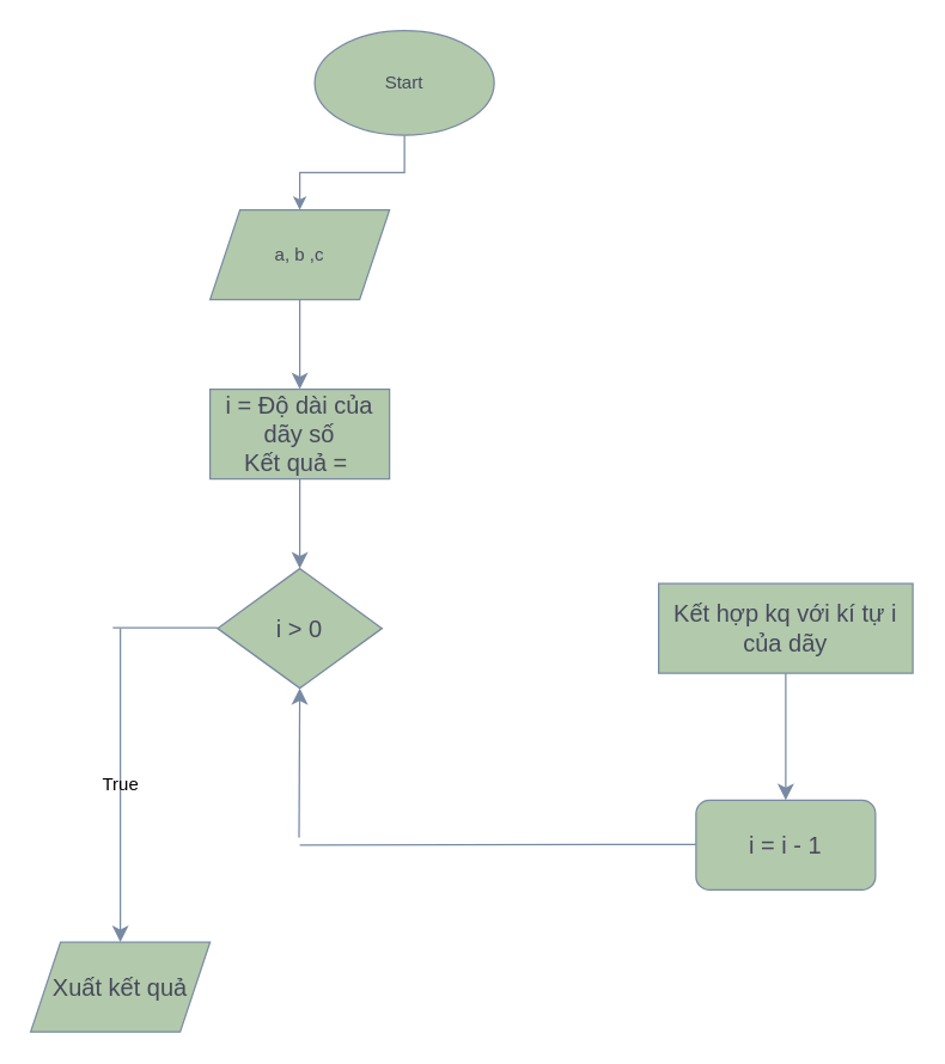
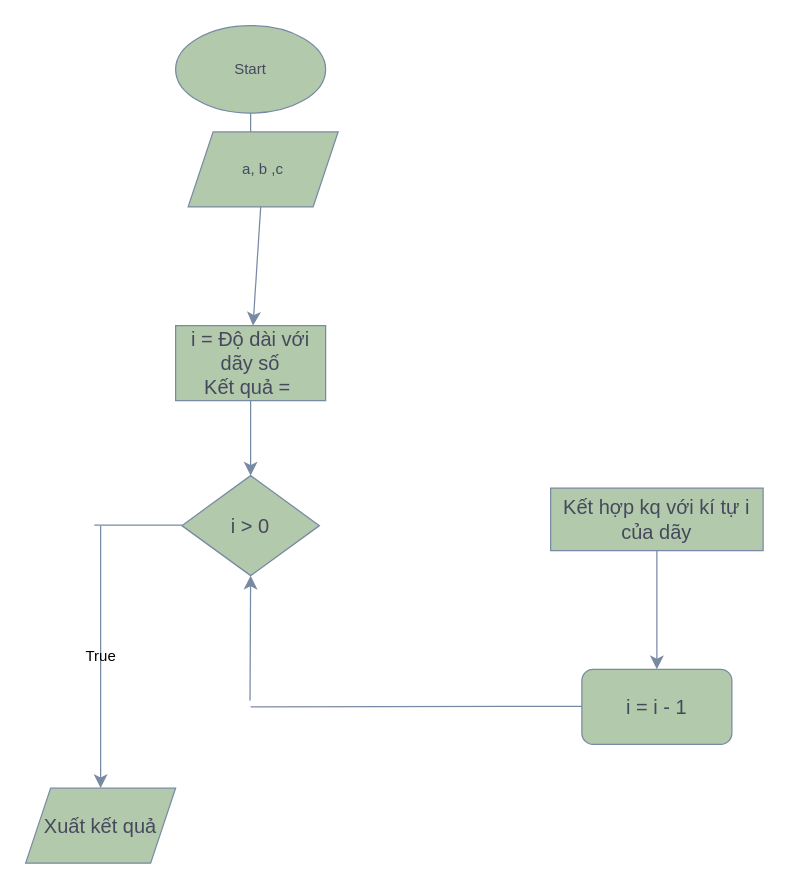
  <mxCell id="0" />
  <mxCell id="1" parent="0" />
  <mxCell id="2" value="" style="edgeStyle=orthogonalEdgeStyle;rounded=0;orthogonalLoop=1;jettySize=auto;html=1;labelBackgroundColor=none;strokeColor=#788AA3;fontColor=default;" edge="1" parent="1" source="3" target="5"><mxGeometry relative="1" as="geometry" /></mxCell>
- <mxCell id="3" value="Start" style="ellipse;whiteSpace=wrap;html=1;labelBackgroundColor=none;fillColor=#B2C9AB;strokeColor=#788AA3;fontColor=#46495D;" vertex="1" parent="1"><mxGeometry x="210" y="20" width="120" height="70" as="geometry" /></mxCell>
+ <mxCell id="3" value="Start" style="ellipse;whiteSpace=wrap;html=1;labelBackgroundColor=none;fillColor=#B2C9AB;strokeColor=#788AA3;fontColor=#46495D;" vertex="1" parent="1"><mxGeometry x="140" y="20" width="120" height="70" as="geometry" /></mxCell>
  <mxCell id="4" value="" style="edgeStyle=none;curved=1;rounded=0;orthogonalLoop=1;jettySize=auto;html=1;fontSize=12;startSize=8;endSize=8;labelBackgroundColor=none;strokeColor=#788AA3;fontColor=default;" edge="1" parent="1" source="5" target="7"><mxGeometry relative="1" as="geometry" /></mxCell>
- <mxCell id="5" value="a, b ,c" style="shape=parallelogram;perimeter=parallelogramPerimeter;whiteSpace=wrap;html=1;fixedSize=1;labelBackgroundColor=none;fillColor=#B2C9AB;strokeColor=#788AA3;fontColor=#46495D;" vertex="1" parent="1"><mxGeometry x="140" y="140" width="120" height="60" as="geometry" /></mxCell>
+ <mxCell id="5" value="a, b ,c" style="shape=parallelogram;perimeter=parallelogramPerimeter;whiteSpace=wrap;html=1;fixedSize=1;labelBackgroundColor=none;fillColor=#B2C9AB;strokeColor=#788AA3;fontColor=#46495D;" vertex="1" parent="1"><mxGeometry x="150" y="105" width="120" height="60" as="geometry" /></mxCell>
  <mxCell id="6" value="" style="edgeStyle=none;curved=1;rounded=0;orthogonalLoop=1;jettySize=auto;html=1;fontSize=12;startSize=8;endSize=8;labelBackgroundColor=none;strokeColor=#788AA3;fontColor=default;" edge="1" parent="1" source="7" target="8"><mxGeometry relative="1" as="geometry" /></mxCell>
- <mxCell id="7" value="i = Độ dài của dãy số&lt;br&gt;Kết quả =&amp;nbsp;" style="rounded=0;whiteSpace=wrap;html=1;fontSize=16;labelBackgroundColor=none;fillColor=#B2C9AB;strokeColor=#788AA3;fontColor=#46495D;" vertex="1" parent="1"><mxGeometry x="140" y="260" width="120" height="60" as="geometry" /></mxCell>
+ <mxCell id="7" value="i = Độ dài với dãy số&lt;br&gt;Kết quả =&amp;nbsp;" style="rounded=0;whiteSpace=wrap;html=1;fontSize=16;labelBackgroundColor=none;fillColor=#B2C9AB;strokeColor=#788AA3;fontColor=#46495D;" vertex="1" parent="1"><mxGeometry x="140" y="260" width="120" height="60" as="geometry" /></mxCell>
  <mxCell id="8" value="i &amp;gt; 0" style="rhombus;whiteSpace=wrap;html=1;fontSize=16;labelBackgroundColor=none;fillColor=#B2C9AB;strokeColor=#788AA3;fontColor=#46495D;" vertex="1" parent="1"><mxGeometry x="145" y="380" width="110" height="80" as="geometry" /></mxCell>
  <mxCell id="9" value="" style="edgeStyle=none;curved=1;rounded=0;orthogonalLoop=1;jettySize=auto;html=1;fontSize=12;startSize=8;endSize=8;labelBackgroundColor=none;strokeColor=#788AA3;fontColor=default;" edge="1" parent="1" source="10" target="11"><mxGeometry relative="1" as="geometry" /></mxCell>
- <mxCell id="10" value="Kết hợp kq với kí tự i của dãy" style="rounded=0;whiteSpace=wrap;html=1;fontSize=16;labelBackgroundColor=none;fillColor=#B2C9AB;strokeColor=#788AA3;fontColor=#46495D;" vertex="1" parent="1"><mxGeometry x="440" y="390" width="170" height="60" as="geometry" /></mxCell>
+ <mxCell id="10" value="Kết hợp kq với kí tự i của dãy" style="rounded=0;whiteSpace=wrap;html=1;fontSize=16;labelBackgroundColor=none;fillColor=#B2C9AB;strokeColor=#788AA3;fontColor=#46495D;" vertex="1" parent="1"><mxGeometry x="440" y="390" width="170" height="50" as="geometry" /></mxCell>
  <mxCell id="11" value="i = i - 1" style="rounded=1;whiteSpace=wrap;html=1;fontSize=16;labelBackgroundColor=none;fillColor=#B2C9AB;strokeColor=#788AA3;fontColor=#46495D;" vertex="1" parent="1"><mxGeometry x="465" y="535" width="120" height="60" as="geometry" /></mxCell>
  <mxCell id="12" value="" style="endArrow=none;html=1;rounded=0;fontSize=12;startSize=8;endSize=8;curved=1;labelBackgroundColor=none;strokeColor=#788AA3;fontColor=default;" edge="1" parent="1"><mxGeometry width="50" height="50" relative="1" as="geometry"><mxPoint x="200" y="565" as="sourcePoint" /><mxPoint x="465" y="564.5" as="targetPoint" /></mxGeometry></mxCell>
  <mxCell id="13" value="" style="endArrow=classic;html=1;rounded=0;fontSize=12;startSize=8;endSize=8;curved=1;entryX=0.5;entryY=1;entryDx=0;entryDy=0;labelBackgroundColor=none;strokeColor=#788AA3;fontColor=default;" edge="1" parent="1" target="8"><mxGeometry width="50" height="50" relative="1" as="geometry"><mxPoint x="199.5" y="560" as="sourcePoint" /><mxPoint x="199.5" y="490" as="targetPoint" /></mxGeometry></mxCell>
  <mxCell id="14" value="" style="endArrow=none;html=1;rounded=0;fontSize=12;startSize=8;endSize=8;curved=1;labelBackgroundColor=none;strokeColor=#788AA3;fontColor=default;" edge="1" parent="1"><mxGeometry width="50" height="50" relative="1" as="geometry"><mxPoint x="75" y="419.5" as="sourcePoint" /><mxPoint x="145" y="419.5" as="targetPoint" /></mxGeometry></mxCell>
  <mxCell id="15" value="True" style="endArrow=classic;html=1;rounded=0;fontSize=12;startSize=8;endSize=8;curved=1;labelBackgroundColor=none;strokeColor=#788AA3;fontColor=default;" edge="1" parent="1"><mxGeometry width="50" height="50" relative="1" as="geometry"><mxPoint x="80" y="420" as="sourcePoint" /><mxPoint x="80" y="630" as="targetPoint" /></mxGeometry></mxCell>
  <mxCell id="16" value="Xuất kết quả" style="shape=parallelogram;perimeter=parallelogramPerimeter;whiteSpace=wrap;html=1;fixedSize=1;fontSize=16;labelBackgroundColor=none;fillColor=#B2C9AB;strokeColor=#788AA3;fontColor=#46495D;" vertex="1" parent="1"><mxGeometry x="20" y="630" width="120" height="60" as="geometry" /></mxCell>
